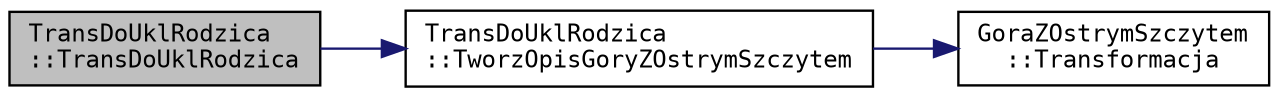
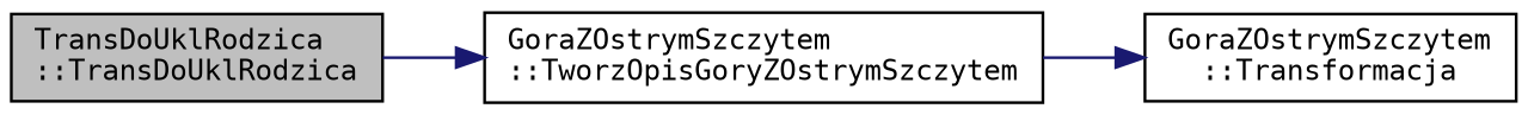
  digraph {
    fontname="DejaVu Sans Mono"
    rankdir=LR
    node [color=black fillcolor=white fontname="DejaVu Sans Mono" fontsize=10 shape=record style=filled]
    edge [color=midnightblue fontname="DejaVu Sans Mono" fontsize=10 labelfontname=FreeSans labelfontsize=10 style=solid]
    n1 [fillcolor=grey75 fontcolor=black height=0.2 label="TransDoUklRodzica\l::TransDoUklRodzica" width=0.4]
-   n2 [height=0.2 label="TransDoUklRodzica\l::TworzOpisGoryZOstrymSzczytem" width=0.4]
+   n2 [height=0.2 label="GoraZOstrymSzczytem\l::TworzOpisGoryZOstrymSzczytem" width=0.4]
    n3 [height=0.2 label="GoraZOstrymSzczytem\l::Transformacja" width=0.4]
    n1 -> n2
    n2 -> n3
  }
